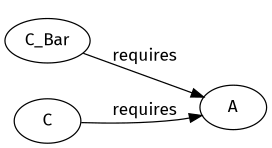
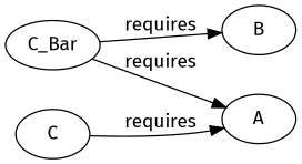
  digraph {
    fontname="Fira Sans"
    rankdir=LR
    node [fontname="Fira Sans"]
    edge [fontname="Fira Sans"]
    C_Bar
    A
+   B
    C
    C_Bar -> A [label=requires]
+   C_Bar -> B [label=requires]
    C -> A [label=requires]
  }
